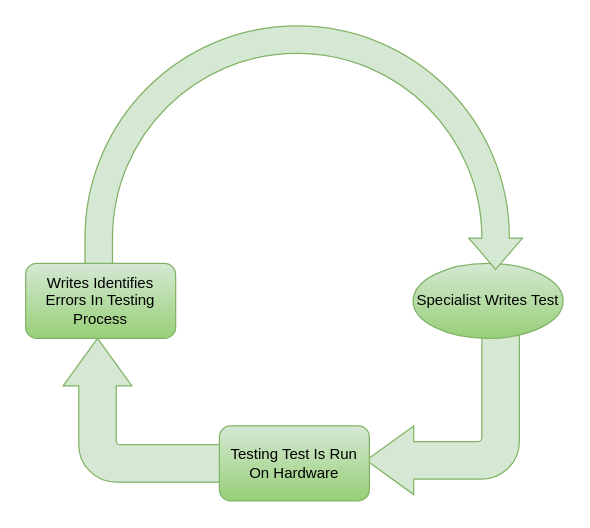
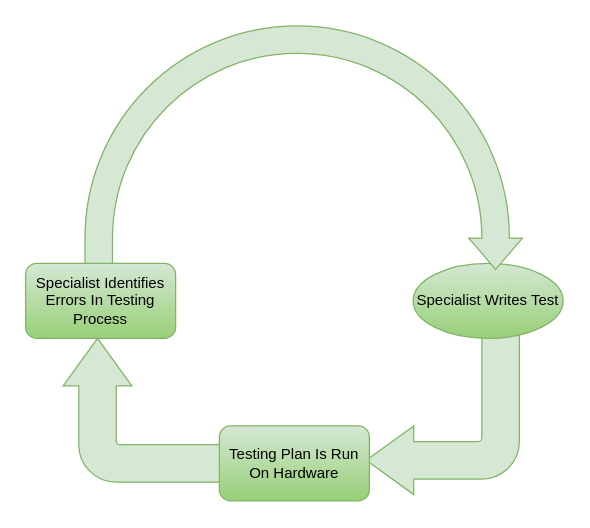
  <mxCell id="0" />
  <mxCell id="1" parent="0" />
  <mxCell id="2" value="" style="html=1;shadow=0;dashed=0;align=center;verticalAlign=middle;shape=mxgraph.arrows2.bendArrow;dy=15;dx=38;notch=0;arrowHead=55;rounded=1;rotation=90;direction=west;fillColor=#d5e8d4;strokeColor=#82b366;" vertex="1" parent="1"><mxGeometry x="56.25" y="263.75" width="115" height="127.5" as="geometry" /></mxCell>
  <mxCell id="3" value="" style="html=1;shadow=0;dashed=0;align=center;verticalAlign=middle;shape=mxgraph.arrows2.bendArrow;dy=15;dx=38;notch=0;arrowHead=55;rounded=1;rotation=90;direction=south;fillColor=#d5e8d4;strokeColor=#82b366;" vertex="1" parent="1"><mxGeometry x="290" y="270" width="127.5" height="122.5" as="geometry" /></mxCell>
- <mxCell id="4" value="Testing Test Is Run On Hardware" style="rounded=1;whiteSpace=wrap;html=1;gradientColor=#97d077;fillColor=#d5e8d4;strokeColor=#82b366;" vertex="1" parent="1"><mxGeometry x="175" y="340" width="120" height="60" as="geometry" /></mxCell>
- <mxCell id="5" value="Writes Identifies Errors In Testing Process" style="rounded=1;whiteSpace=wrap;html=1;gradientColor=#97d077;fillColor=#d5e8d4;strokeColor=#82b366;" vertex="1" parent="1"><mxGeometry x="20" y="210" width="120" height="60" as="geometry" /></mxCell>
+ <mxCell id="4" value="Testing Plan Is Run On Hardware" style="rounded=1;whiteSpace=wrap;html=1;gradientColor=#97d077;fillColor=#d5e8d4;strokeColor=#82b366;" vertex="1" parent="1"><mxGeometry x="175" y="340" width="120" height="60" as="geometry" /></mxCell>
+ <mxCell id="5" value="Specialist Identifies Errors In Testing Process" style="rounded=1;whiteSpace=wrap;html=1;gradientColor=#97d077;fillColor=#d5e8d4;strokeColor=#82b366;" vertex="1" parent="1"><mxGeometry x="20" y="210" width="120" height="60" as="geometry" /></mxCell>
  <mxCell id="6" value="Specialist Writes Test" style="ellipse;whiteSpace=wrap;html=1;gradientColor=#97d077;fillColor=#d5e8d4;strokeColor=#82b366;" vertex="1" parent="1"><mxGeometry x="330" y="210" width="120" height="60" as="geometry" /></mxCell>
  <mxCell id="7" value="" style="html=1;shadow=0;dashed=0;align=center;verticalAlign=middle;shape=mxgraph.arrows2.uTurnArrow;dy=11;arrowHead=43;dx2=25;direction=south;fillColor=#d5e8d4;strokeColor=#82b366;" vertex="1" parent="1"><mxGeometry x="67.5" y="20" width="350" height="190" as="geometry" /></mxCell>
